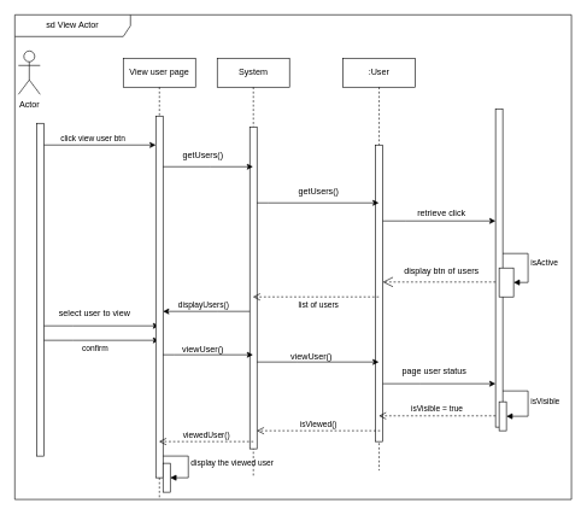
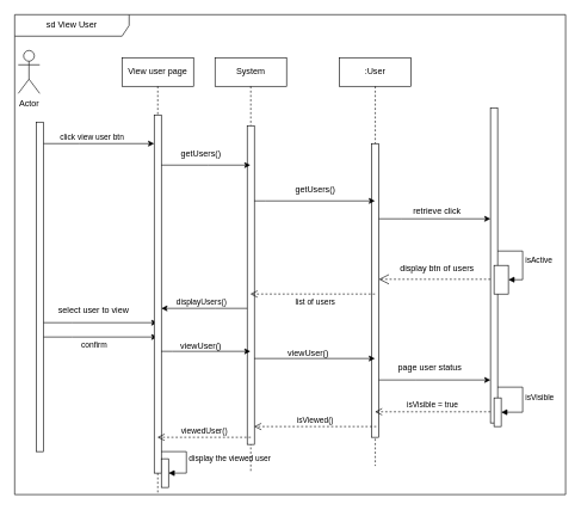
  <mxCell id="0" />
  <mxCell id="1" parent="0" />
- <mxCell id="2" value="sd View Actor" style="shape=umlFrame;whiteSpace=wrap;html=1;pointerEvents=0;recursiveResize=0;container=1;collapsible=0;width=160;" vertex="1" parent="1"><mxGeometry x="20" y="20" width="770" height="670" as="geometry" /></mxCell>
+ <mxCell id="2" value="sd View User" style="shape=umlFrame;whiteSpace=wrap;html=1;pointerEvents=0;recursiveResize=0;container=1;collapsible=0;width=160;" vertex="1" parent="1"><mxGeometry x="20" y="20" width="770" height="670" as="geometry" /></mxCell>
  <mxCell id="3" value="Actor" style="shape=umlActor;verticalLabelPosition=bottom;verticalAlign=top;html=1;" vertex="1" parent="2"><mxGeometry x="5" y="50" width="30" height="60" as="geometry" /></mxCell>
  <mxCell id="4" style="edgeStyle=orthogonalEdgeStyle;rounded=0;orthogonalLoop=1;jettySize=auto;html=1;curved=0;" edge="1" parent="2" source="9" target="11"><mxGeometry relative="1" as="geometry"><Array as="points"><mxPoint x="90" y="180" /><mxPoint x="90" y="180" /></Array></mxGeometry></mxCell>
  <mxCell id="5" value="click view user btn" style="edgeLabel;html=1;align=center;verticalAlign=middle;resizable=0;points=[];" vertex="1" connectable="0" parent="4"><mxGeometry x="-0.134" y="-1" relative="1" as="geometry"><mxPoint y="-11" as="offset" /></mxGeometry></mxCell>
  <mxCell id="6" style="edgeStyle=orthogonalEdgeStyle;rounded=0;orthogonalLoop=1;jettySize=auto;html=1;curved=0;" edge="1" parent="2" source="9" target="10"><mxGeometry relative="1" as="geometry"><Array as="points"><mxPoint x="80" y="430" /><mxPoint x="80" y="430" /></Array></mxGeometry></mxCell>
  <mxCell id="7" style="edgeStyle=orthogonalEdgeStyle;rounded=0;orthogonalLoop=1;jettySize=auto;html=1;curved=0;" edge="1" parent="2" source="9" target="10"><mxGeometry relative="1" as="geometry"><Array as="points"><mxPoint x="80" y="450" /><mxPoint x="80" y="450" /></Array></mxGeometry></mxCell>
  <mxCell id="8" value="confirm" style="edgeLabel;html=1;align=center;verticalAlign=middle;resizable=0;points=[];" vertex="1" connectable="0" parent="7"><mxGeometry x="-0.158" y="-1" relative="1" as="geometry"><mxPoint x="3" y="9" as="offset" /></mxGeometry></mxCell>
  <mxCell id="9" value="" style="html=1;points=[[0,0,0,0,5],[0,1,0,0,-5],[1,0,0,0,5],[1,1,0,0,-5]];perimeter=orthogonalPerimeter;outlineConnect=0;targetShapes=umlLifeline;portConstraint=eastwest;newEdgeStyle={&quot;curved&quot;:0,&quot;rounded&quot;:0};" vertex="1" parent="2"><mxGeometry x="30" y="150" width="10" height="460" as="geometry" /></mxCell>
  <mxCell id="10" value="View user page" style="shape=umlLifeline;perimeter=lifelinePerimeter;whiteSpace=wrap;html=1;container=1;dropTarget=0;collapsible=0;recursiveResize=0;outlineConnect=0;portConstraint=eastwest;newEdgeStyle={&quot;edgeStyle&quot;:&quot;elbowEdgeStyle&quot;,&quot;elbow&quot;:&quot;vertical&quot;,&quot;curved&quot;:0,&quot;rounded&quot;:0};" vertex="1" parent="2"><mxGeometry x="150" y="60" width="100" height="610" as="geometry" /></mxCell>
  <mxCell id="11" value="" style="html=1;points=[[0,0,0,0,5],[0,1,0,0,-5],[1,0,0,0,5],[1,1,0,0,-5]];perimeter=orthogonalPerimeter;outlineConnect=0;targetShapes=umlLifeline;portConstraint=eastwest;newEdgeStyle={&quot;curved&quot;:0,&quot;rounded&quot;:0};" vertex="1" parent="10"><mxGeometry x="45" y="80" width="10" height="500" as="geometry" /></mxCell>
  <mxCell id="12" value="" style="html=1;points=[[0,0,0,0,5],[0,1,0,0,-5],[1,0,0,0,5],[1,1,0,0,-5]];perimeter=orthogonalPerimeter;outlineConnect=0;targetShapes=umlLifeline;portConstraint=eastwest;newEdgeStyle={&quot;curved&quot;:0,&quot;rounded&quot;:0};" vertex="1" parent="10"><mxGeometry x="55" y="560" width="10" height="40" as="geometry" /></mxCell>
  <mxCell id="13" value="display the viewed user" style="html=1;align=left;spacingLeft=2;endArrow=block;rounded=0;edgeStyle=orthogonalEdgeStyle;curved=0;rounded=0;" edge="1" target="12" parent="10" source="11"><mxGeometry relative="1" as="geometry"><mxPoint x="60" y="540" as="sourcePoint" /><Array as="points"><mxPoint x="90" y="550" /><mxPoint x="90" y="580" /></Array></mxGeometry></mxCell>
  <mxCell id="14" value="System" style="shape=umlLifeline;perimeter=lifelinePerimeter;whiteSpace=wrap;html=1;container=1;dropTarget=0;collapsible=0;recursiveResize=0;outlineConnect=0;portConstraint=eastwest;newEdgeStyle={&quot;edgeStyle&quot;:&quot;elbowEdgeStyle&quot;,&quot;elbow&quot;:&quot;vertical&quot;,&quot;curved&quot;:0,&quot;rounded&quot;:0};" vertex="1" parent="2"><mxGeometry x="280" y="60" width="100" height="580" as="geometry" /></mxCell>
  <mxCell id="15" value="" style="html=1;points=[[0,0,0,0,5],[0,1,0,0,-5],[1,0,0,0,5],[1,1,0,0,-5]];perimeter=orthogonalPerimeter;outlineConnect=0;targetShapes=umlLifeline;portConstraint=eastwest;newEdgeStyle={&quot;curved&quot;:0,&quot;rounded&quot;:0};" vertex="1" parent="14"><mxGeometry x="45" y="95" width="10" height="445" as="geometry" /></mxCell>
  <mxCell id="16" value=":User" style="shape=umlLifeline;perimeter=lifelinePerimeter;whiteSpace=wrap;html=1;container=1;dropTarget=0;collapsible=0;recursiveResize=0;outlineConnect=0;portConstraint=eastwest;newEdgeStyle={&quot;edgeStyle&quot;:&quot;elbowEdgeStyle&quot;,&quot;elbow&quot;:&quot;vertical&quot;,&quot;curved&quot;:0,&quot;rounded&quot;:0};" vertex="1" parent="2"><mxGeometry x="454" y="60" width="100" height="570" as="geometry" /></mxCell>
  <mxCell id="17" value="" style="html=1;points=[[0,0,0,0,5],[0,1,0,0,-5],[1,0,0,0,5],[1,1,0,0,-5]];perimeter=orthogonalPerimeter;outlineConnect=0;targetShapes=umlLifeline;portConstraint=eastwest;newEdgeStyle={&quot;curved&quot;:0,&quot;rounded&quot;:0};" vertex="1" parent="16"><mxGeometry x="45" y="120" width="10" height="410" as="geometry" /></mxCell>
  <mxCell id="18" value="" style="html=1;points=[[0,0,0,0,5],[0,1,0,0,-5],[1,0,0,0,5],[1,1,0,0,-5]];perimeter=orthogonalPerimeter;outlineConnect=0;targetShapes=umlLifeline;portConstraint=eastwest;newEdgeStyle={&quot;curved&quot;:0,&quot;rounded&quot;:0};" vertex="1" parent="2"><mxGeometry x="665" y="130" width="10" height="440" as="geometry" /></mxCell>
  <mxCell id="19" style="edgeStyle=orthogonalEdgeStyle;rounded=0;orthogonalLoop=1;jettySize=auto;html=1;curved=0;" edge="1" parent="2" source="11" target="14"><mxGeometry relative="1" as="geometry"><Array as="points"><mxPoint x="270" y="210" /><mxPoint x="270" y="210" /></Array></mxGeometry></mxCell>
  <mxCell id="20" style="edgeStyle=orthogonalEdgeStyle;rounded=0;orthogonalLoop=1;jettySize=auto;html=1;curved=0;" edge="1" parent="2" source="15" target="16"><mxGeometry relative="1" as="geometry"><Array as="points"><mxPoint x="350" y="260" /><mxPoint x="350" y="260" /></Array></mxGeometry></mxCell>
  <mxCell id="21" style="edgeStyle=orthogonalEdgeStyle;rounded=0;orthogonalLoop=1;jettySize=auto;html=1;curved=0;" edge="1" parent="2" source="17" target="18"><mxGeometry relative="1" as="geometry"><Array as="points"><mxPoint x="540" y="285" /><mxPoint x="540" y="285" /></Array></mxGeometry></mxCell>
  <mxCell id="22" value="" style="html=1;points=[[0,0,0,0,5],[0,1,0,0,-5],[1,0,0,0,5],[1,1,0,0,-5]];perimeter=orthogonalPerimeter;outlineConnect=0;targetShapes=umlLifeline;portConstraint=eastwest;newEdgeStyle={&quot;curved&quot;:0,&quot;rounded&quot;:0};" vertex="1" parent="2"><mxGeometry x="670" y="350" width="20" height="40" as="geometry" /></mxCell>
  <mxCell id="23" value="isActive" style="html=1;align=left;spacingLeft=2;endArrow=block;rounded=0;edgeStyle=orthogonalEdgeStyle;curved=0;rounded=0;" edge="1" target="22" parent="2" source="18"><mxGeometry relative="1" as="geometry"><mxPoint x="680" y="330" as="sourcePoint" /><Array as="points"><mxPoint x="710" y="330" /><mxPoint x="710" y="370" /></Array></mxGeometry></mxCell>
  <mxCell id="24" value="" style="endArrow=open;endSize=12;dashed=1;html=1;rounded=0;" edge="1" parent="2"><mxGeometry width="160" relative="1" as="geometry"><mxPoint x="665" y="369.41" as="sourcePoint" /><mxPoint x="509" y="369.41" as="targetPoint" /></mxGeometry></mxCell>
  <mxCell id="25" value="list of users" style="html=1;verticalAlign=bottom;endArrow=open;dashed=1;endSize=8;curved=0;rounded=0;" edge="1" parent="2"><mxGeometry x="-0.041" y="20" relative="1" as="geometry"><mxPoint x="503.5" y="390" as="sourcePoint" /><mxPoint x="329.324" y="390" as="targetPoint" /><Array as="points"><mxPoint x="400" y="390" /></Array><mxPoint as="offset" /></mxGeometry></mxCell>
  <mxCell id="26" style="edgeStyle=orthogonalEdgeStyle;rounded=0;orthogonalLoop=1;jettySize=auto;html=1;curved=0;" edge="1" parent="2" source="15" target="11"><mxGeometry relative="1" as="geometry"><Array as="points"><mxPoint x="280" y="410" /><mxPoint x="280" y="410" /></Array></mxGeometry></mxCell>
  <mxCell id="27" value="displayUsers()" style="edgeLabel;html=1;align=center;verticalAlign=middle;resizable=0;points=[];" vertex="1" connectable="0" parent="26"><mxGeometry x="0.18" y="-7" relative="1" as="geometry"><mxPoint x="6" y="-3" as="offset" /></mxGeometry></mxCell>
  <mxCell id="28" value="display btn of users" style="text;html=1;align=center;verticalAlign=middle;resizable=0;points=[];autosize=1;strokeColor=none;fillColor=none;" vertex="1" parent="2"><mxGeometry x="530" y="340" width="120" height="30" as="geometry" /></mxCell>
  <mxCell id="29" value="getUsers()" style="text;html=1;align=center;verticalAlign=middle;resizable=0;points=[];autosize=1;strokeColor=none;fillColor=none;" vertex="1" parent="2"><mxGeometry x="380" y="230" width="80" height="30" as="geometry" /></mxCell>
  <mxCell id="30" value="retrieve click" style="text;html=1;align=center;verticalAlign=middle;resizable=0;points=[];autosize=1;strokeColor=none;fillColor=none;" vertex="1" parent="2"><mxGeometry x="545" y="260" width="90" height="30" as="geometry" /></mxCell>
  <mxCell id="31" value="getUsers()" style="text;html=1;align=center;verticalAlign=middle;resizable=0;points=[];autosize=1;strokeColor=none;fillColor=none;" vertex="1" parent="2"><mxGeometry x="220" y="180" width="80" height="30" as="geometry" /></mxCell>
  <mxCell id="32" style="edgeStyle=orthogonalEdgeStyle;rounded=0;orthogonalLoop=1;jettySize=auto;html=1;curved=0;" edge="1" parent="2" source="11" target="14"><mxGeometry relative="1" as="geometry"><Array as="points"><mxPoint x="220" y="470" /><mxPoint x="220" y="470" /></Array></mxGeometry></mxCell>
  <mxCell id="33" style="edgeStyle=orthogonalEdgeStyle;rounded=0;orthogonalLoop=1;jettySize=auto;html=1;curved=0;" edge="1" parent="2" source="15" target="16"><mxGeometry relative="1" as="geometry"><Array as="points"><mxPoint x="390" y="480" /><mxPoint x="390" y="480" /></Array></mxGeometry></mxCell>
  <mxCell id="34" style="edgeStyle=orthogonalEdgeStyle;rounded=0;orthogonalLoop=1;jettySize=auto;html=1;curved=0;" edge="1" parent="2" source="17" target="18"><mxGeometry relative="1" as="geometry"><Array as="points"><mxPoint x="560" y="510" /><mxPoint x="560" y="510" /></Array></mxGeometry></mxCell>
  <mxCell id="35" value="" style="html=1;points=[[0,0,0,0,5],[0,1,0,0,-5],[1,0,0,0,5],[1,1,0,0,-5]];perimeter=orthogonalPerimeter;outlineConnect=0;targetShapes=umlLifeline;portConstraint=eastwest;newEdgeStyle={&quot;curved&quot;:0,&quot;rounded&quot;:0};" vertex="1" parent="2"><mxGeometry x="670" y="535" width="10" height="40" as="geometry" /></mxCell>
  <mxCell id="36" value="isVisible" style="html=1;align=left;spacingLeft=2;endArrow=block;rounded=0;edgeStyle=orthogonalEdgeStyle;curved=0;rounded=0;" edge="1" target="35" parent="2" source="18"><mxGeometry relative="1" as="geometry"><mxPoint x="680" y="500" as="sourcePoint" /><Array as="points"><mxPoint x="710" y="520" /><mxPoint x="710" y="555" /></Array></mxGeometry></mxCell>
  <mxCell id="37" value="isVisible = true" style="html=1;verticalAlign=bottom;endArrow=open;dashed=1;endSize=8;curved=0;rounded=0;" edge="1" parent="2" target="16"><mxGeometry relative="1" as="geometry"><mxPoint x="665" y="554.41" as="sourcePoint" /><mxPoint x="585" y="554.41" as="targetPoint" /></mxGeometry></mxCell>
  <mxCell id="38" value="isViewed()" style="html=1;verticalAlign=bottom;endArrow=open;dashed=1;endSize=8;curved=0;rounded=0;" edge="1" parent="2"><mxGeometry relative="1" as="geometry"><mxPoint x="505.34" y="575" as="sourcePoint" /><mxPoint x="334.664" y="575" as="targetPoint" /></mxGeometry></mxCell>
  <mxCell id="39" value="viewedUser()" style="html=1;verticalAlign=bottom;endArrow=open;dashed=1;endSize=8;curved=0;rounded=0;" edge="1" parent="2" target="10"><mxGeometry relative="1" as="geometry"><mxPoint x="330" y="590" as="sourcePoint" /><mxPoint x="250" y="590" as="targetPoint" /></mxGeometry></mxCell>
  <mxCell id="40" value="select user to view" style="text;html=1;align=center;verticalAlign=middle;resizable=0;points=[];autosize=1;strokeColor=none;fillColor=none;" vertex="1" parent="1"><mxGeometry x="70" y="418" width="120" height="30" as="geometry" /></mxCell>
  <mxCell id="41" value="viewUser()" style="text;html=1;align=center;verticalAlign=middle;resizable=0;points=[];autosize=1;strokeColor=none;fillColor=none;" vertex="1" parent="1"><mxGeometry x="240" y="468" width="80" height="30" as="geometry" /></mxCell>
  <mxCell id="42" value="viewUser()" style="text;html=1;align=center;verticalAlign=middle;resizable=0;points=[];autosize=1;strokeColor=none;fillColor=none;" vertex="1" parent="1"><mxGeometry x="390" y="478" width="80" height="30" as="geometry" /></mxCell>
  <mxCell id="43" value="page user status" style="text;html=1;align=center;verticalAlign=middle;resizable=0;points=[];autosize=1;strokeColor=none;fillColor=none;" vertex="1" parent="1"><mxGeometry x="540" y="498" width="120" height="30" as="geometry" /></mxCell>
